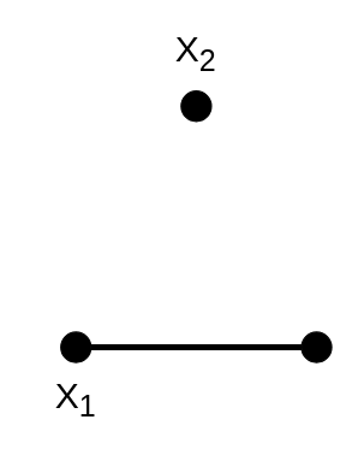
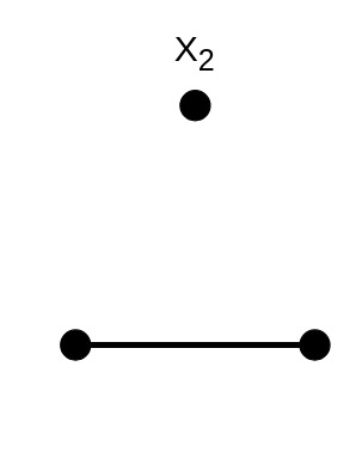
  <mxCell id="0" />
  <mxCell id="1" parent="0" />
  <mxCell id="2" value="" style="ellipse;whiteSpace=wrap;html=1;fillColor=#000000;" parent="1" vertex="1"><mxGeometry x="40" y="220" width="20" height="20" as="geometry" /></mxCell>
  <mxCell id="3" value="" style="ellipse;whiteSpace=wrap;html=1;fillColor=#000000;" parent="1" vertex="1"><mxGeometry x="120" y="60" width="20" height="20" as="geometry" /></mxCell>
  <mxCell id="4" value="" style="endArrow=none;html=1;rounded=0;exitX=1;exitY=0.5;exitDx=0;exitDy=0;strokeWidth=4;entryX=0;entryY=0.5;entryDx=0;entryDy=0;" parent="1" source="2" target="7" edge="1"><mxGeometry width="50" height="50" relative="1" as="geometry"><mxPoint x="280" y="380" as="sourcePoint" /><mxPoint x="330" y="330" as="targetPoint" /></mxGeometry></mxCell>
- <mxCell id="5" value="&lt;font style=&quot;font-size: 24px;&quot;&gt;X&lt;sub&gt;1&lt;/sub&gt;&lt;/font&gt;" style="text;html=1;align=center;verticalAlign=middle;whiteSpace=wrap;rounded=0;" parent="1" vertex="1"><mxGeometry x="20" y="250" width="60" height="30" as="geometry" /></mxCell>
  <mxCell id="6" value="&lt;font style=&quot;font-size: 24px;&quot;&gt;X&lt;sub&gt;2&lt;/sub&gt;&lt;/font&gt;" style="text;html=1;align=center;verticalAlign=middle;whiteSpace=wrap;rounded=0;" parent="1" vertex="1"><mxGeometry x="100" y="20" width="60" height="30" as="geometry" /></mxCell>
  <mxCell id="7" value="" style="ellipse;whiteSpace=wrap;html=1;fillColor=#000000;" parent="1" vertex="1"><mxGeometry x="200" y="220" width="20" height="20" as="geometry" /></mxCell>
